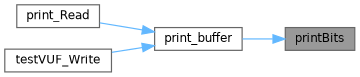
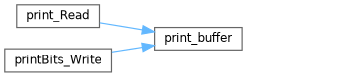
  digraph {
    rankdir=RL
    node [color=grey40 fillcolor=white fontname=Helvetica fontsize=10 shape=box style=filled]
    edge [color=steelblue1 dir=back fontname=Helvetica fontsize=10 labelfontname=Helvetica labelfontsize=10 style=solid]
-   n1 [color=gray40 fillcolor=grey60 fontcolor=black height=0.2 label=printBits width=0.4]
    n2 [height=0.2 label=print_buffer width=0.4]
    n3 [height=0.2 label=print_Read width=0.4]
-   n4 [height=0.2 label=testVUF_Write width=0.4]
-   n1 -> n2
+   n4 [height=0.2 label=printBits_Write width=0.4]
    n2 -> n3
    n2 -> n4
  }
